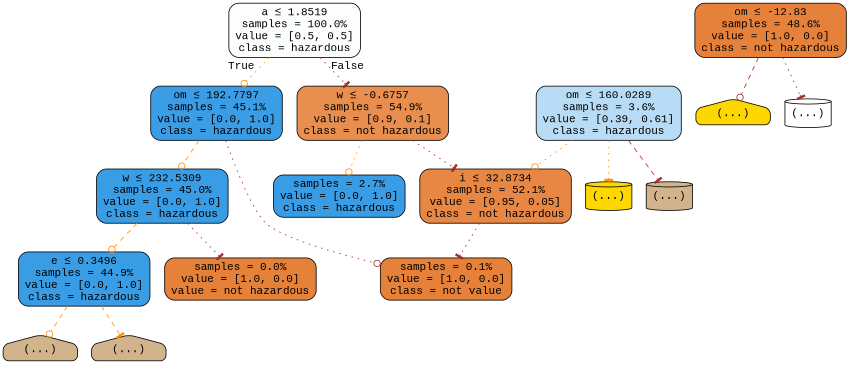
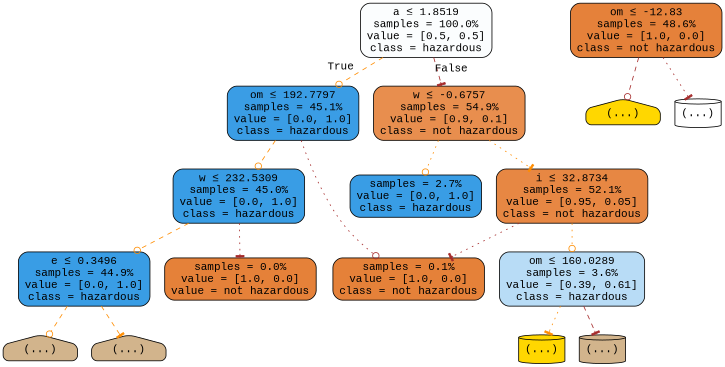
  digraph {
    fontname="Liberation Mono"
    node [color=black fillcolor="#399de5ff" fontname="Liberation Mono" shape=box style="filled, rounded"]
    edge [arrowhead=odot color=darkorange fontname="Liberation Mono" style=dashed]
    n1 [fillcolor="#399de505" label=<a &le; 1.8519<br/>samples = 100.0%<br/>value = [0.5, 0.5]<br/>class = hazardous>]
    n2 [fillcolor="#399de5fe" label=<om &le; 192.7797<br/>samples = 45.1%<br/>value = [0.0, 1.0]<br/>class = hazardous>]
    n3 [fillcolor="#e58139e4" label=<w &le; -0.6757<br/>samples = 54.9%<br/>value = [0.9, 0.1]<br/>class = not hazardous>]
    n4 [label=<w &le; 232.5309<br/>samples = 45.0%<br/>value = [0.0, 1.0]<br/>class = hazardous>]
-   n5 [fillcolor="#e58139ff" label=<samples = 0.1%<br/>value = [1.0, 0.0]<br/>class = not value>]
+   n5 [fillcolor="#e58139ff" label=<samples = 0.1%<br/>value = [1.0, 0.0]<br/>class = not hazardous>]
    n6 [label=<samples = 2.7%<br/>value = [0.0, 1.0]<br/>class = hazardous>]
    n7 [fillcolor="#e58139f2" label=<i &le; 32.8734<br/>samples = 52.1%<br/>value = [0.95, 0.05]<br/>class = not hazardous>]
    n8 [label=<e &le; 0.3496<br/>samples = 44.9%<br/>value = [0.0, 1.0]<br/>class = hazardous>]
    n9 [fillcolor="#e58139ff" label=<samples = 0.0%<br/>value = [1.0, 0.0]<br/>value = not hazardous>]
    n10 [fillcolor=tan label="(...)" shape=house]
    n11 [fillcolor=tan label="(...)" shape=house]
    n12 [fillcolor="#399de55b" label=<om &le; 160.0289<br/>samples = 3.6%<br/>value = [0.39, 0.61]<br/>class = hazardous>]
    n13 [fillcolor="#e58139fe" label=<om &le; -12.83<br/>samples = 48.6%<br/>value = [1.0, 0.0]<br/>class = not hazardous>]
    n14 [fillcolor=gold label="(...)" shape=house]
    n15 [fillcolor=white label="(...)" shape=cylinder]
    n16 [fillcolor=gold label="(...)" shape=cylinder]
    n17 [fillcolor=tan label="(...)" shape=cylinder]
-   n1 -> n2 [headlabel=True labelangle=45 labeldistance=2.5 style=dotted]
-   n1 -> n3 [arrowhead=tee color=brown headlabel=False labelangle=-45 labeldistance=2.5 style=dotted]
+   n1 -> n2 [headlabel=True labelangle=45 labeldistance=2.5]
+   n1 -> n3 [arrowhead=tee color=brown headlabel=False labelangle=-45 labeldistance=2.5]
    n2 -> n4
    n2 -> n5 [color=brown style=dotted]
    n3 -> n6 [style=dotted]
-   n3 -> n7 [arrowhead=tee color=brown style=dotted]
+   n3 -> n7 [arrowhead=tee style=dotted]
    n4 -> n8
    n4 -> n9 [arrowhead=tee color=brown style=dotted]
    n7 -> n5 [arrowhead=tee color=brown style=dotted]
-   n12 -> n7 [style=dotted]
+   n7 -> n12 [style=dotted]
    n8 -> n10
    n8 -> n11 [arrowhead=tee]
    n12 -> n16 [arrowhead=tee style=dotted]
    n12 -> n17 [arrowhead=tee color=brown]
    n13 -> n14 [color=brown]
    n13 -> n15 [arrowhead=tee color=brown style=dotted]
  }
